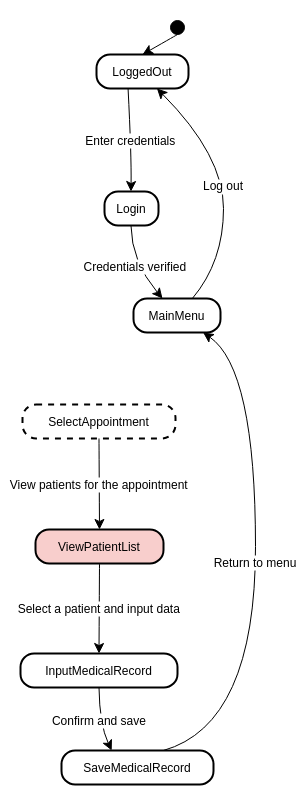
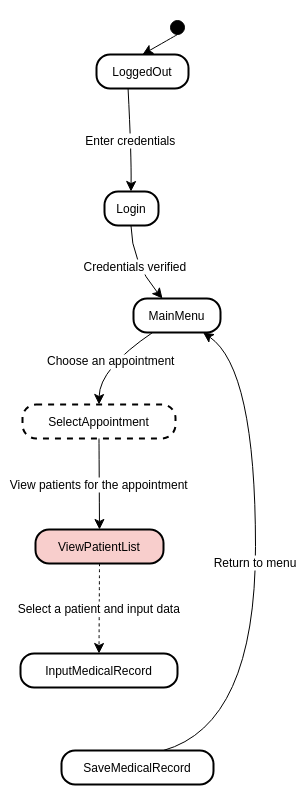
  <mxCell id="0" />
  <mxCell id="1" parent="0" />
  <mxCell id="2" value="" style="ellipse;fillColor=strokeColor;" vertex="1" parent="1"><mxGeometry x="170" y="20" width="14" height="14" as="geometry" /></mxCell>
  <mxCell id="3" value="LoggedOut" style="rounded=1;arcSize=40;strokeWidth=2" vertex="1" parent="1"><mxGeometry x="96" y="54" width="92" height="34" as="geometry" /></mxCell>
  <mxCell id="4" value="Login" style="rounded=1;arcSize=40;strokeWidth=2" vertex="1" parent="1"><mxGeometry x="104" y="191" width="54" height="34" as="geometry" /></mxCell>
  <mxCell id="5" value="MainMenu" style="rounded=1;arcSize=40;strokeWidth=2" vertex="1" parent="1"><mxGeometry x="133" y="298" width="87" height="34" as="geometry" /></mxCell>
  <mxCell id="6" value="SelectAppointment" style="rounded=1;arcSize=40;strokeWidth=2;dashed=1;" vertex="1" parent="1"><mxGeometry x="22" y="404" width="153" height="34" as="geometry" /></mxCell>
  <mxCell id="7" value="ViewPatientList" style="rounded=1;arcSize=40;strokeWidth=2;fillColor=#f8cecc;" vertex="1" parent="1"><mxGeometry x="35" y="529" width="128" height="34" as="geometry" /></mxCell>
  <mxCell id="8" value="InputMedicalRecord" style="rounded=1;arcSize=40;strokeWidth=2" vertex="1" parent="1"><mxGeometry x="20" y="653" width="157" height="34" as="geometry" /></mxCell>
  <mxCell id="9" value="SaveMedicalRecord" style="rounded=1;arcSize=40;strokeWidth=2" vertex="1" parent="1"><mxGeometry x="61" y="750" width="152" height="34" as="geometry" /></mxCell>
  <mxCell id="10" value="" style="curved=1;startArrow=none;;exitX=0.5;exitY=1;entryX=0.5;entryY=0;rounded=0;fontSize=12;startSize=8;endSize=8;" edge="1" parent="1" source="2" target="3"><mxGeometry relative="1" as="geometry"><Array as="points" /></mxGeometry></mxCell>
  <mxCell id="11" value="Enter credentials" style="curved=1;startArrow=none;;exitX=0.34;exitY=1.01;entryX=0.49;entryY=-0.01;rounded=0;fontSize=12;startSize=8;endSize=8;" edge="1" parent="1" source="3" target="4"><mxGeometry relative="1" as="geometry"><Array as="points"><mxPoint x="131" y="155" /></Array></mxGeometry></mxCell>
  <mxCell id="12" value="Credentials verified" style="curved=1;startArrow=none;;exitX=0.49;exitY=1.01;entryX=0.33;entryY=-0.01;rounded=0;fontSize=12;startSize=8;endSize=8;" edge="1" parent="1" source="4" target="5"><mxGeometry relative="1" as="geometry"><Array as="points"><mxPoint x="131" y="261" /></Array></mxGeometry></mxCell>
+ <mxCell id="13" value="Choose an appointment" style="curved=1;startArrow=none;;exitX=0.22;exitY=1;entryX=0.5;entryY=0.01;rounded=0;fontSize=12;startSize=8;endSize=8;" edge="1" parent="1" source="5" target="6"><mxGeometry relative="1" as="geometry"><Array as="points"><mxPoint x="99" y="368" /></Array></mxGeometry></mxCell>
  <mxCell id="14" value="View patients for the appointment" style="curved=1;startArrow=none;;exitX=0.5;exitY=1.02;entryX=0.5;entryY=-0.01;rounded=0;fontSize=12;startSize=8;endSize=8;" edge="1" parent="1" source="6" target="7"><mxGeometry relative="1" as="geometry"><Array as="points" /></mxGeometry></mxCell>
- <mxCell id="15" value="Select a patient and input data" style="curved=1;startArrow=none;;exitX=0.5;exitY=1.01;entryX=0.5;entryY=0.01;rounded=0;fontSize=12;startSize=8;endSize=8;" edge="1" parent="1" source="7" target="8"><mxGeometry relative="1" as="geometry"><Array as="points" /></mxGeometry></mxCell>
- <mxCell id="16" value="Confirm and save" style="curved=1;startArrow=none;;exitX=0.5;exitY=1.02;entryX=0.33;entryY=0;rounded=0;fontSize=12;startSize=8;endSize=8;" edge="1" parent="1" source="8" target="9"><mxGeometry relative="1" as="geometry"><Array as="points"><mxPoint x="99" y="724" /></Array></mxGeometry></mxCell>
+ <mxCell id="15" value="Select a patient and input data" style="curved=1;startArrow=none;exitX=0.5;exitY=1.01;entryX=0.5;entryY=0.01;rounded=0;fontSize=12;startSize=8;endSize=8;dashed=1;" edge="1" parent="1" source="7" target="8"><mxGeometry relative="1" as="geometry"><Array as="points" /></mxGeometry></mxCell>
  <mxCell id="17" value="Return to menu" style="curved=1;startArrow=none;;exitX=0.67;exitY=0;entryX=0.8;entryY=1;rounded=0;fontSize=12;startSize=8;endSize=8;" edge="1" parent="1" source="9" target="5"><mxGeometry relative="1" as="geometry"><Array as="points"><mxPoint x="255" y="724" /><mxPoint x="255" y="368" /></Array></mxGeometry></mxCell>
- <mxCell id="18" value="Log out" style="curved=1;startArrow=none;;exitX=0.68;exitY=-0.01;entryX=0.66;entryY=1.01;rounded=0;fontSize=12;startSize=8;endSize=8;" edge="1" parent="1" source="5" target="3"><mxGeometry relative="1" as="geometry"><Array as="points"><mxPoint x="223" y="261" /><mxPoint x="223" y="155" /></Array></mxGeometry></mxCell>
